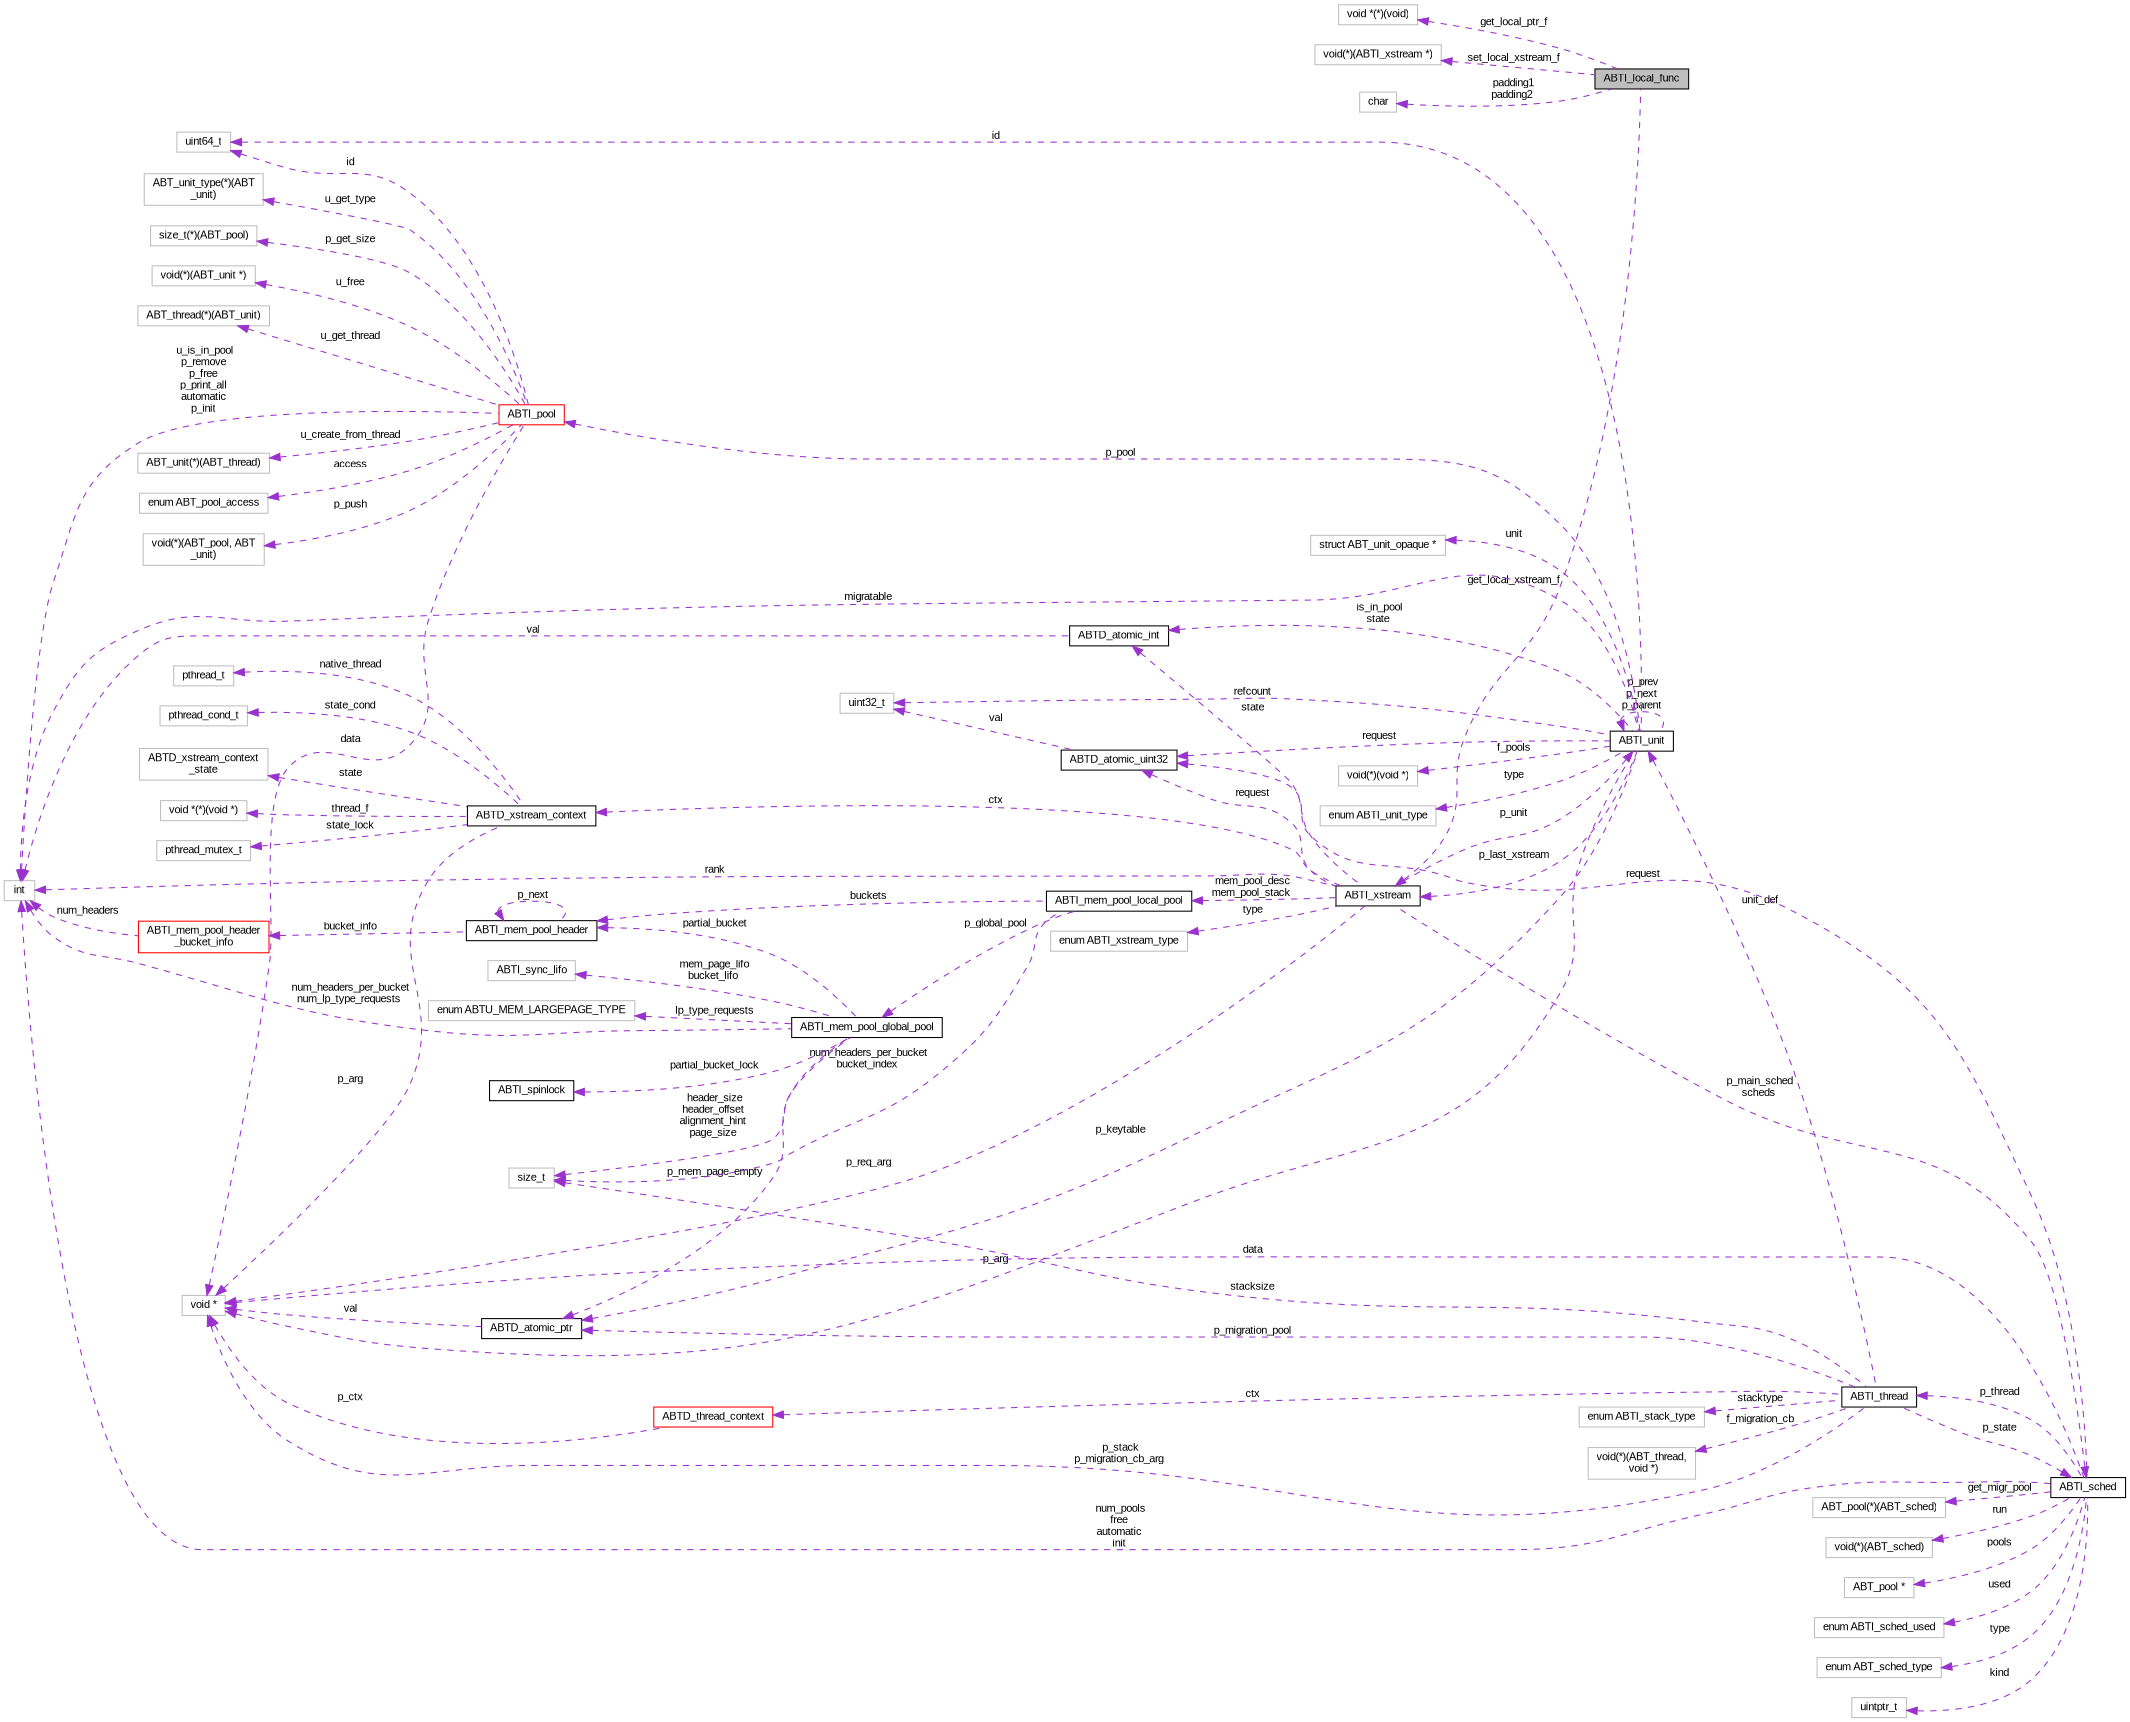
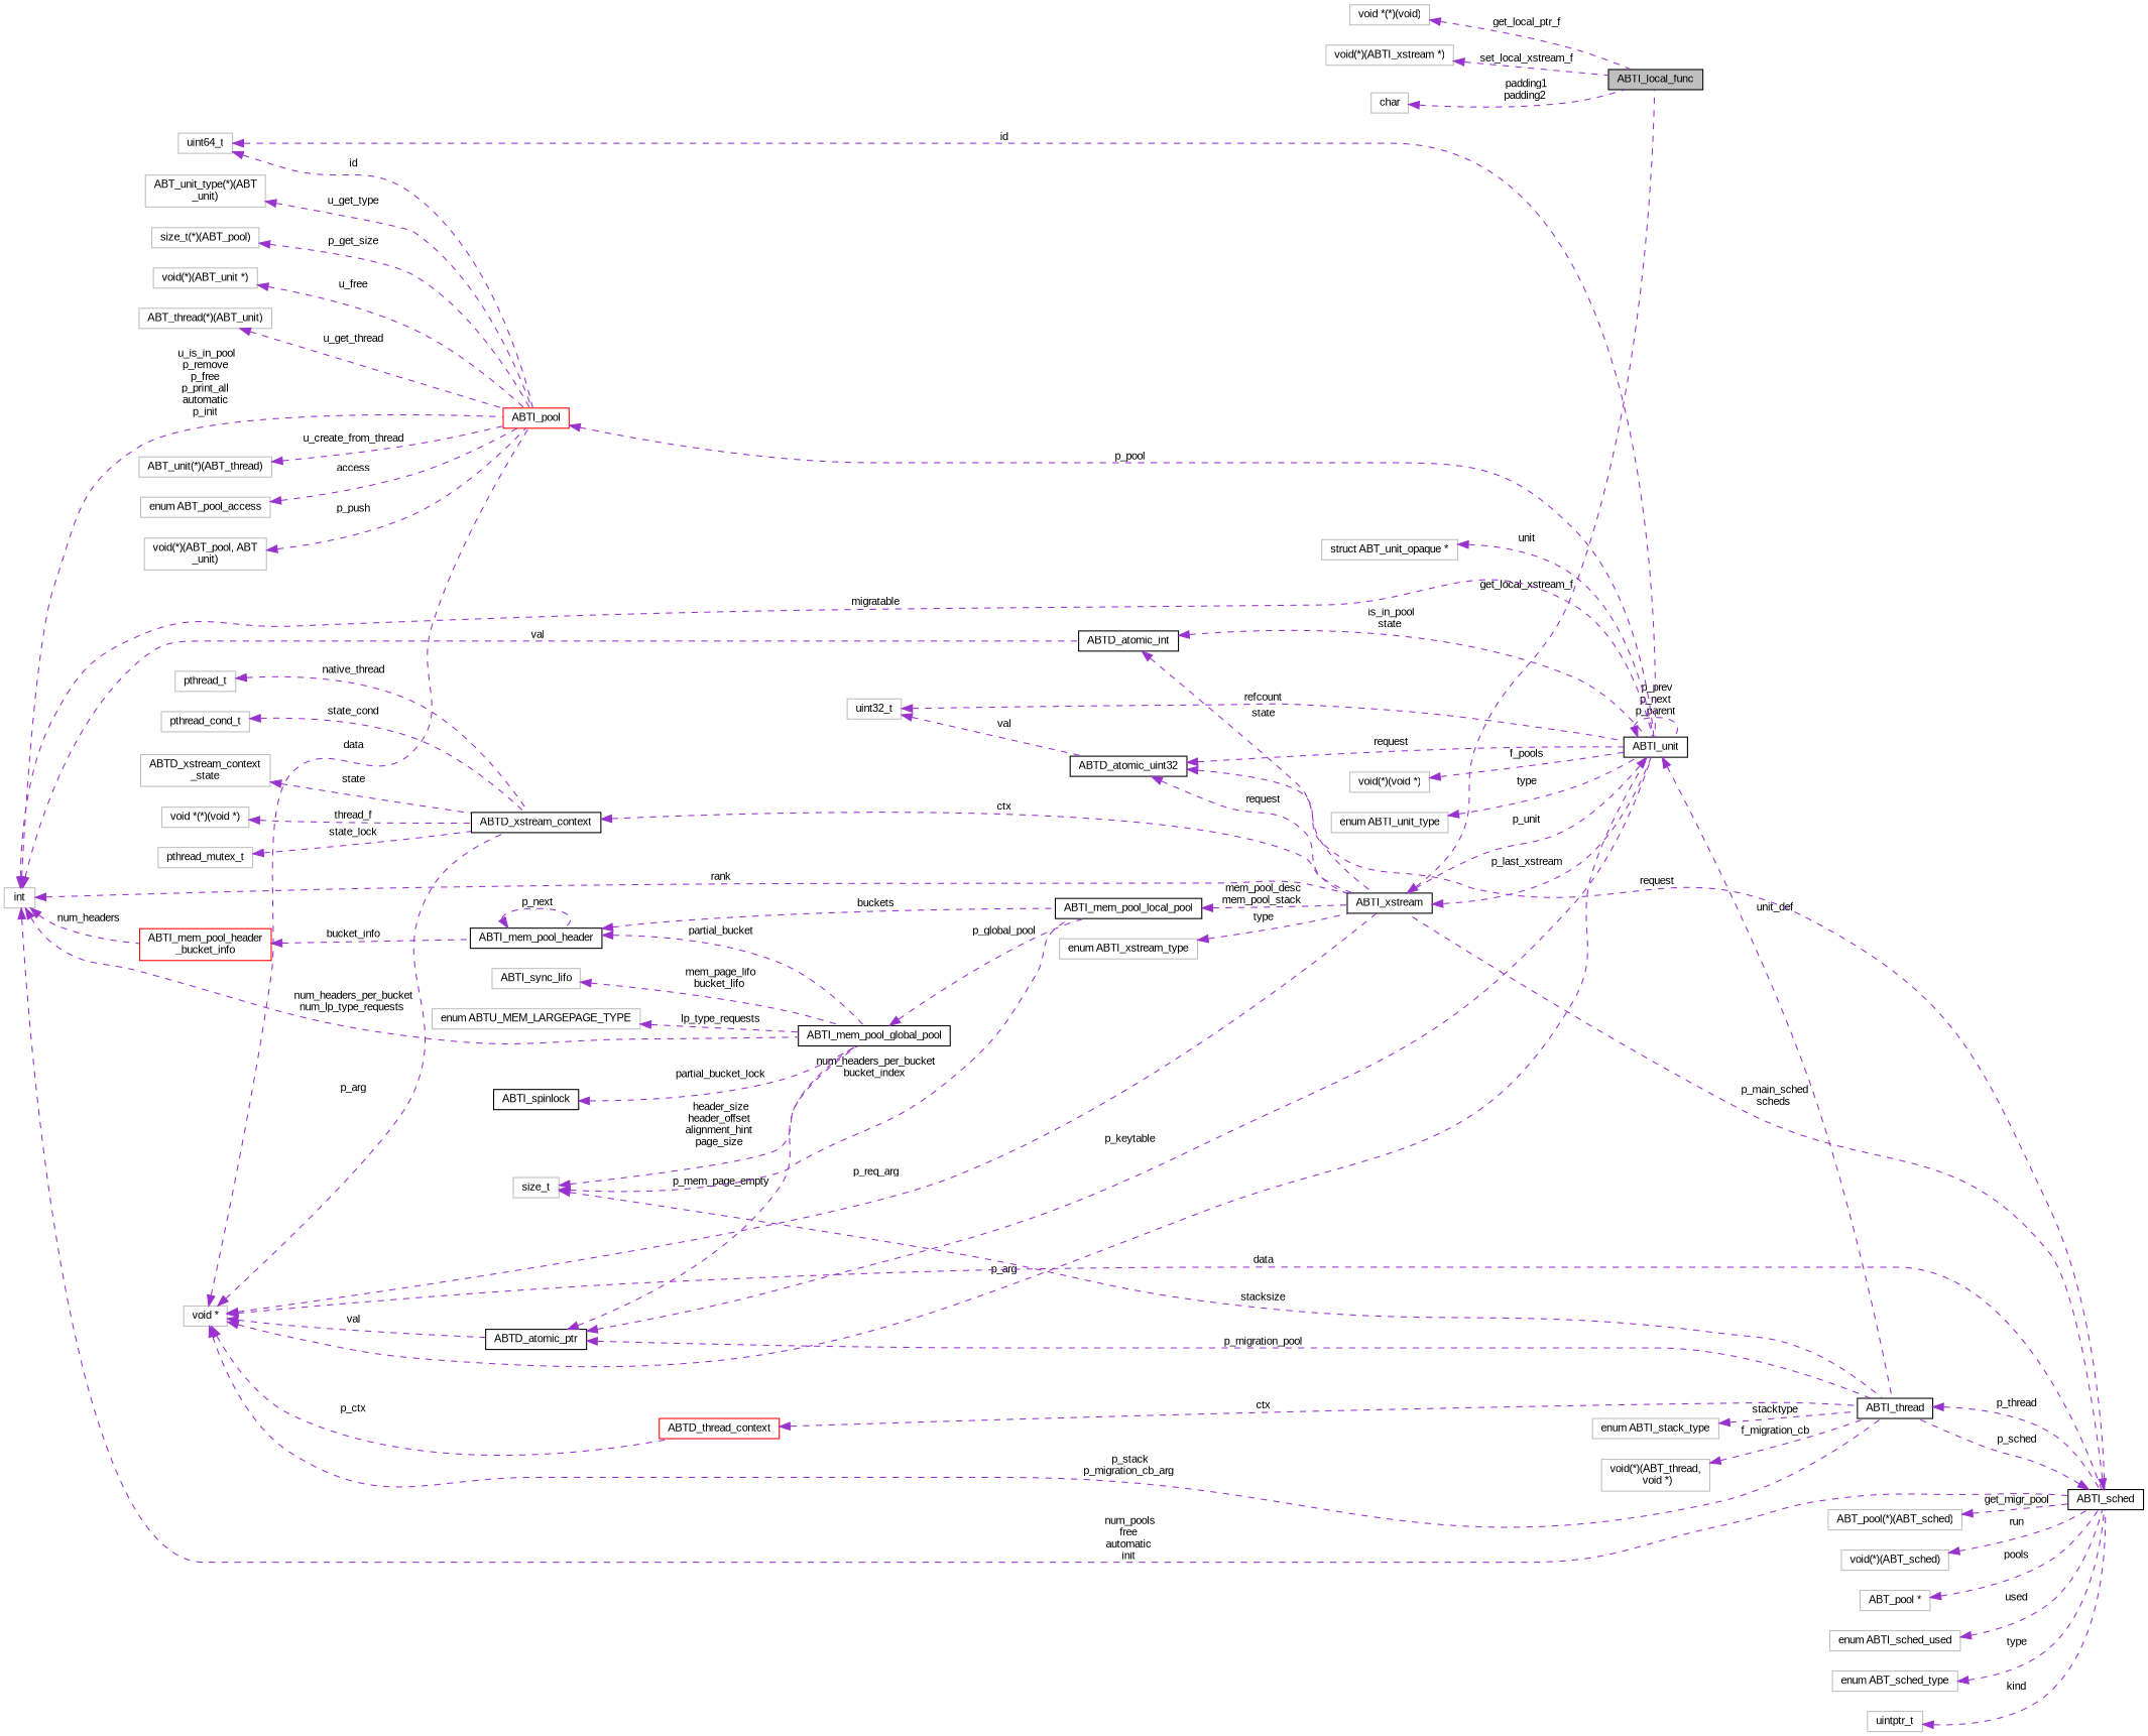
  digraph {
    fontname="Liberation Sans"
    rankdir=LR
    node [color=grey75 fillcolor=white fontname="Liberation Sans" fontsize=10 shape=record style=filled]
    edge [color=darkorchid3 dir=back fontname="Liberation Sans" fontsize=10 labelfontname=Helvetica labelfontsize=10 style=dashed]
    n1 [color=black fillcolor=grey75 fontcolor=black height=0.2 label=ABTI_local_func width=0.4]
    n2 [height=0.2 label="void(*)(ABTI_xstream *)" width=0.4]
    n3 [height=0.2 label=char width=0.4]
    n4 [color=black height=0.2 label=ABTI_xstream width=0.4]
    n5 [color=black height=0.2 label=ABTI_unit width=0.4]
    n6 [color=black height=0.2 label=ABTI_thread width=0.4]
    n7 [color=black height=0.2 label=ABTD_xstream_context width=0.4]
    n8 [height=0.2 label="ABTD_xstream_context\l_state" width=0.4]
    n9 [height=0.2 label="void *(*)(void *)" width=0.4]
    n10 [height=0.2 label=pthread_mutex_t width=0.4]
    n11 [height=0.2 label=pthread_t width=0.4]
    n12 [height=0.2 label=pthread_cond_t width=0.4]
    n13 [height=0.2 label="void *" width=0.4]
    n14 [color=black height=0.2 label=ABTI_sched width=0.4]
    n15 [color=red height=0.2 label=ABTD_thread_context width=0.4]
    n16 [color=black height=0.2 label=ABTD_atomic_ptr width=0.4]
    n17 [color=red height=0.2 label=ABTI_pool width=0.4]
    n18 [color=black height=0.2 label=ABTI_mem_pool_global_pool width=0.4]
    n19 [height=0.2 label=size_t width=0.4]
    n20 [color=black height=0.2 label=ABTI_mem_pool_local_pool width=0.4]
    n21 [height=0.2 label="enum ABTI_stack_type" width=0.4]
    n22 [height=0.2 label="void(*)(ABT_thread,\l void *)" width=0.4]
    n23 [height=0.2 label="void(*)(void *)" width=0.4]
    n24 [height=0.2 label=uint64_t width=0.4]
    n25 [height=0.2 label="size_t(*)(ABT_pool)" width=0.4]
    n26 [height=0.2 label="void(*)(ABT_unit *)" width=0.4]
    n27 [height=0.2 label="ABT_thread(*)(ABT_unit)" width=0.4]
    n28 [height=0.2 label="ABT_unit(*)(ABT_thread)" width=0.4]
    n29 [height=0.2 label="enum ABT_pool_access" width=0.4]
    n30 [height=0.2 label="void(*)(ABT_pool, ABT\l_unit)" width=0.4]
    n31 [height=0.2 label="ABT_unit_type(*)(ABT\l_unit)" width=0.4]
    n32 [height=0.2 label=int width=0.4]
    n33 [color=black height=0.2 label=ABTD_atomic_int width=0.4]
    n34 [color=red height=0.2 label="ABTI_mem_pool_header\l_bucket_info" width=0.4]
    n35 [color=black height=0.2 label=ABTI_mem_pool_header width=0.4]
    n36 [height=0.2 label=uint32_t width=0.4]
    n37 [color=black height=0.2 label=ABTD_atomic_uint32 width=0.4]
    n38 [height=0.2 label="enum ABTI_unit_type" width=0.4]
    n39 [height=0.2 label="struct ABT_unit_opaque *" width=0.4]
    n40 [height=0.2 label="ABT_pool(*)(ABT_sched)" width=0.4]
    n41 [height=0.2 label="void(*)(ABT_sched)" width=0.4]
    n42 [height=0.2 label="ABT_pool *" width=0.4]
    n43 [height=0.2 label="enum ABTI_sched_used" width=0.4]
    n44 [height=0.2 label="enum ABT_sched_type" width=0.4]
    n45 [height=0.2 label=uintptr_t width=0.4]
    n46 [height=0.2 label="enum ABTI_xstream_type" width=0.4]
    n47 [color=black height=0.2 label=ABTI_spinlock width=0.4]
    n48 [height=0.2 label=ABTI_sync_lifo width=0.4]
    n49 [height=0.2 label="enum ABTU_MEM_LARGEPAGE_TYPE" width=0.4]
    n50 [height=0.2 label="void *(*)(void)" width=0.4]
    n2 -> n1 [label=" set_local_xstream_f"]
    n3 -> n1 [label=" padding1\npadding2"]
    n4 -> n1 [label=" get_local_xstream_f"]
    n4 -> n5 [label=" p_last_xstream"]
    n5 -> n4 [label=" p_unit"]
    n5 -> n5 [label=" p_prev\np_next\np_parent"]
    n5 -> n6 [label=" unit_def"]
    n6 -> n14 [label=" p_thread"]
    n7 -> n4 [label=" ctx"]
    n8 -> n7 [label=" state"]
    n9 -> n7 [label=" thread_f"]
    n10 -> n7 [label=" state_lock"]
    n11 -> n7 [label=" native_thread"]
    n12 -> n7 [label=" state_cond"]
    n13 -> n4 [label=" p_req_arg"]
    n13 -> n5 [label=" p_arg"]
    n13 -> n6 [label=" p_stack\np_migration_cb_arg"]
    n13 -> n7 [label=" p_arg"]
    n13 -> n14 [label=" data"]
    n13 -> n15 [label=" p_ctx"]
    n13 -> n16 [label=" val"]
    n13 -> n17 [label=" data"]
    n14 -> n4 [label=" p_main_sched\nscheds"]
-   n14 -> n6 [label=" p_state"]
+   n14 -> n6 [label=" p_sched"]
    n15 -> n6 [label=" ctx"]
    n16 -> n5 [label=" p_keytable"]
    n16 -> n6 [label=" p_migration_pool"]
    n16 -> n18 [label=" p_mem_page_empty"]
    n17 -> n5 [label=" p_pool"]
    n18 -> n20 [label=" p_global_pool"]
    n19 -> n6 [label=" stacksize"]
    n19 -> n18 [label=" header_size\nheader_offset\nalignment_hint\npage_size"]
    n19 -> n20 [label=" num_headers_per_bucket\nbucket_index"]
    n20 -> n4 [label=" mem_pool_desc\nmem_pool_stack"]
    n21 -> n6 [label=" stacktype"]
    n22 -> n6 [label=" f_migration_cb"]
    n23 -> n5 [label=" f_pools"]
    n24 -> n5 [label=" id"]
    n24 -> n17 [label=" id"]
    n25 -> n17 [label=" p_get_size"]
    n26 -> n17 [label=" u_free"]
    n27 -> n17 [label=" u_get_thread"]
    n28 -> n17 [label=" u_create_from_thread"]
    n29 -> n17 [label=" access"]
    n30 -> n17 [label=" p_push"]
    n31 -> n17 [label=" u_get_type"]
    n32 -> n4 [label=" rank"]
    n32 -> n5 [label=" migratable"]
    n32 -> n14 [label=" num_pools\nfree\nautomatic\ninit"]
    n32 -> n17 [label=" u_is_in_pool\np_remove\np_free\np_print_all\nautomatic\np_init"]
    n32 -> n18 [label=" num_headers_per_bucket\nnum_lp_type_requests"]
    n32 -> n33 [label=" val"]
    n32 -> n34 [label=" num_headers"]
    n33 -> n4 [label=" state"]
    n33 -> n5 [label=" is_in_pool\nstate"]
    n34 -> n35 [label=" bucket_info"]
    n35 -> n18 [label=" partial_bucket"]
    n35 -> n20 [label=" buckets"]
    n35 -> n35 [label=" p_next"]
    n36 -> n5 [label=" refcount"]
    n36 -> n37 [label=" val"]
    n37 -> n4 [label=" request"]
    n37 -> n5 [label=" request"]
    n37 -> n14 [label=" request"]
    n38 -> n5 [label=" type"]
    n39 -> n5 [label=" unit"]
    n40 -> n14 [label=" get_migr_pool"]
    n41 -> n14 [label=" run"]
    n42 -> n14 [label=" pools"]
    n43 -> n14 [label=" used"]
    n44 -> n14 [label=" type"]
    n45 -> n14 [label=" kind"]
    n46 -> n4 [label=" type"]
    n47 -> n18 [label=" partial_bucket_lock"]
    n48 -> n18 [label=" mem_page_lifo\nbucket_lifo"]
    n49 -> n18 [label=" lp_type_requests"]
    n50 -> n1 [label=" get_local_ptr_f"]
  }
